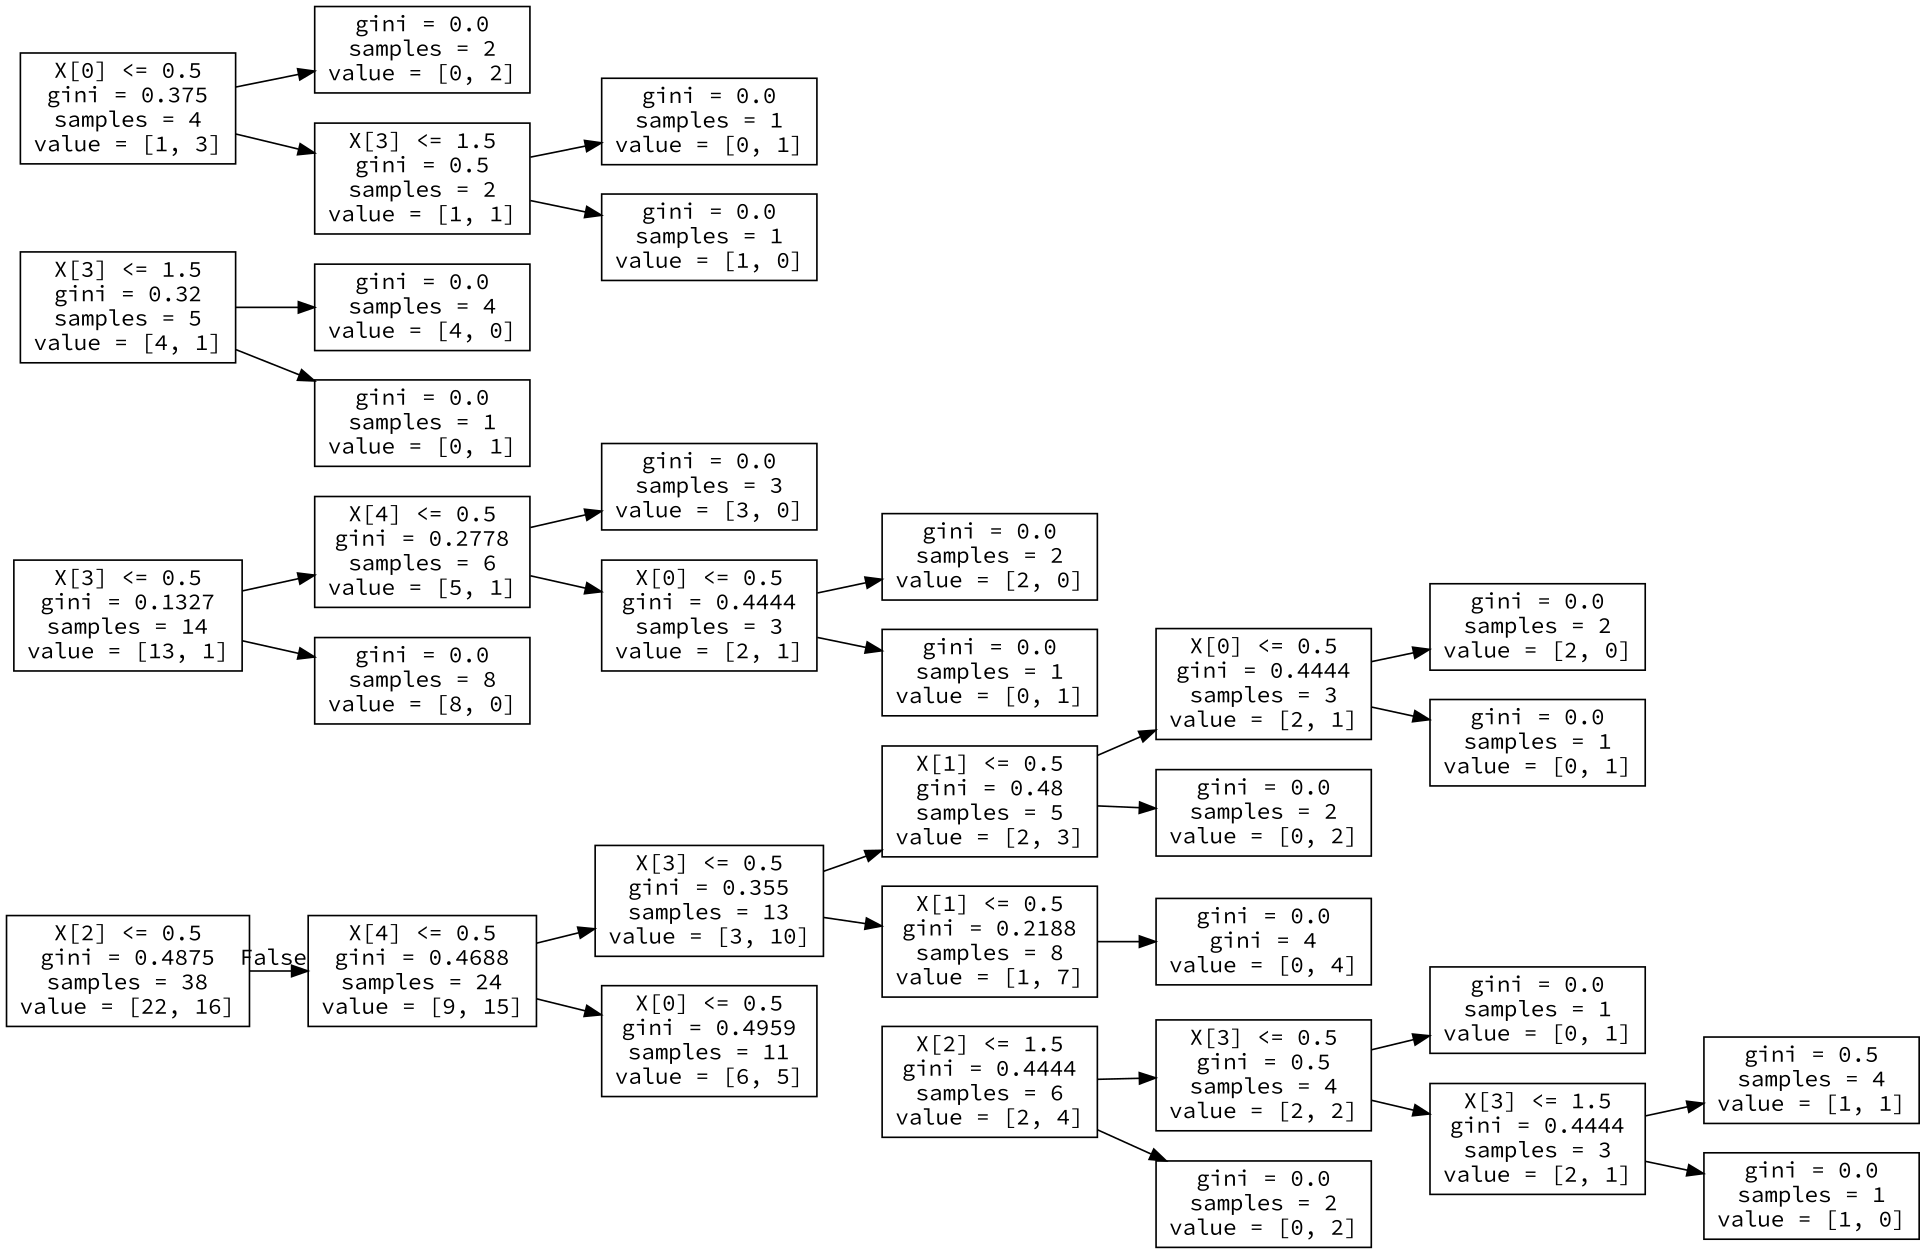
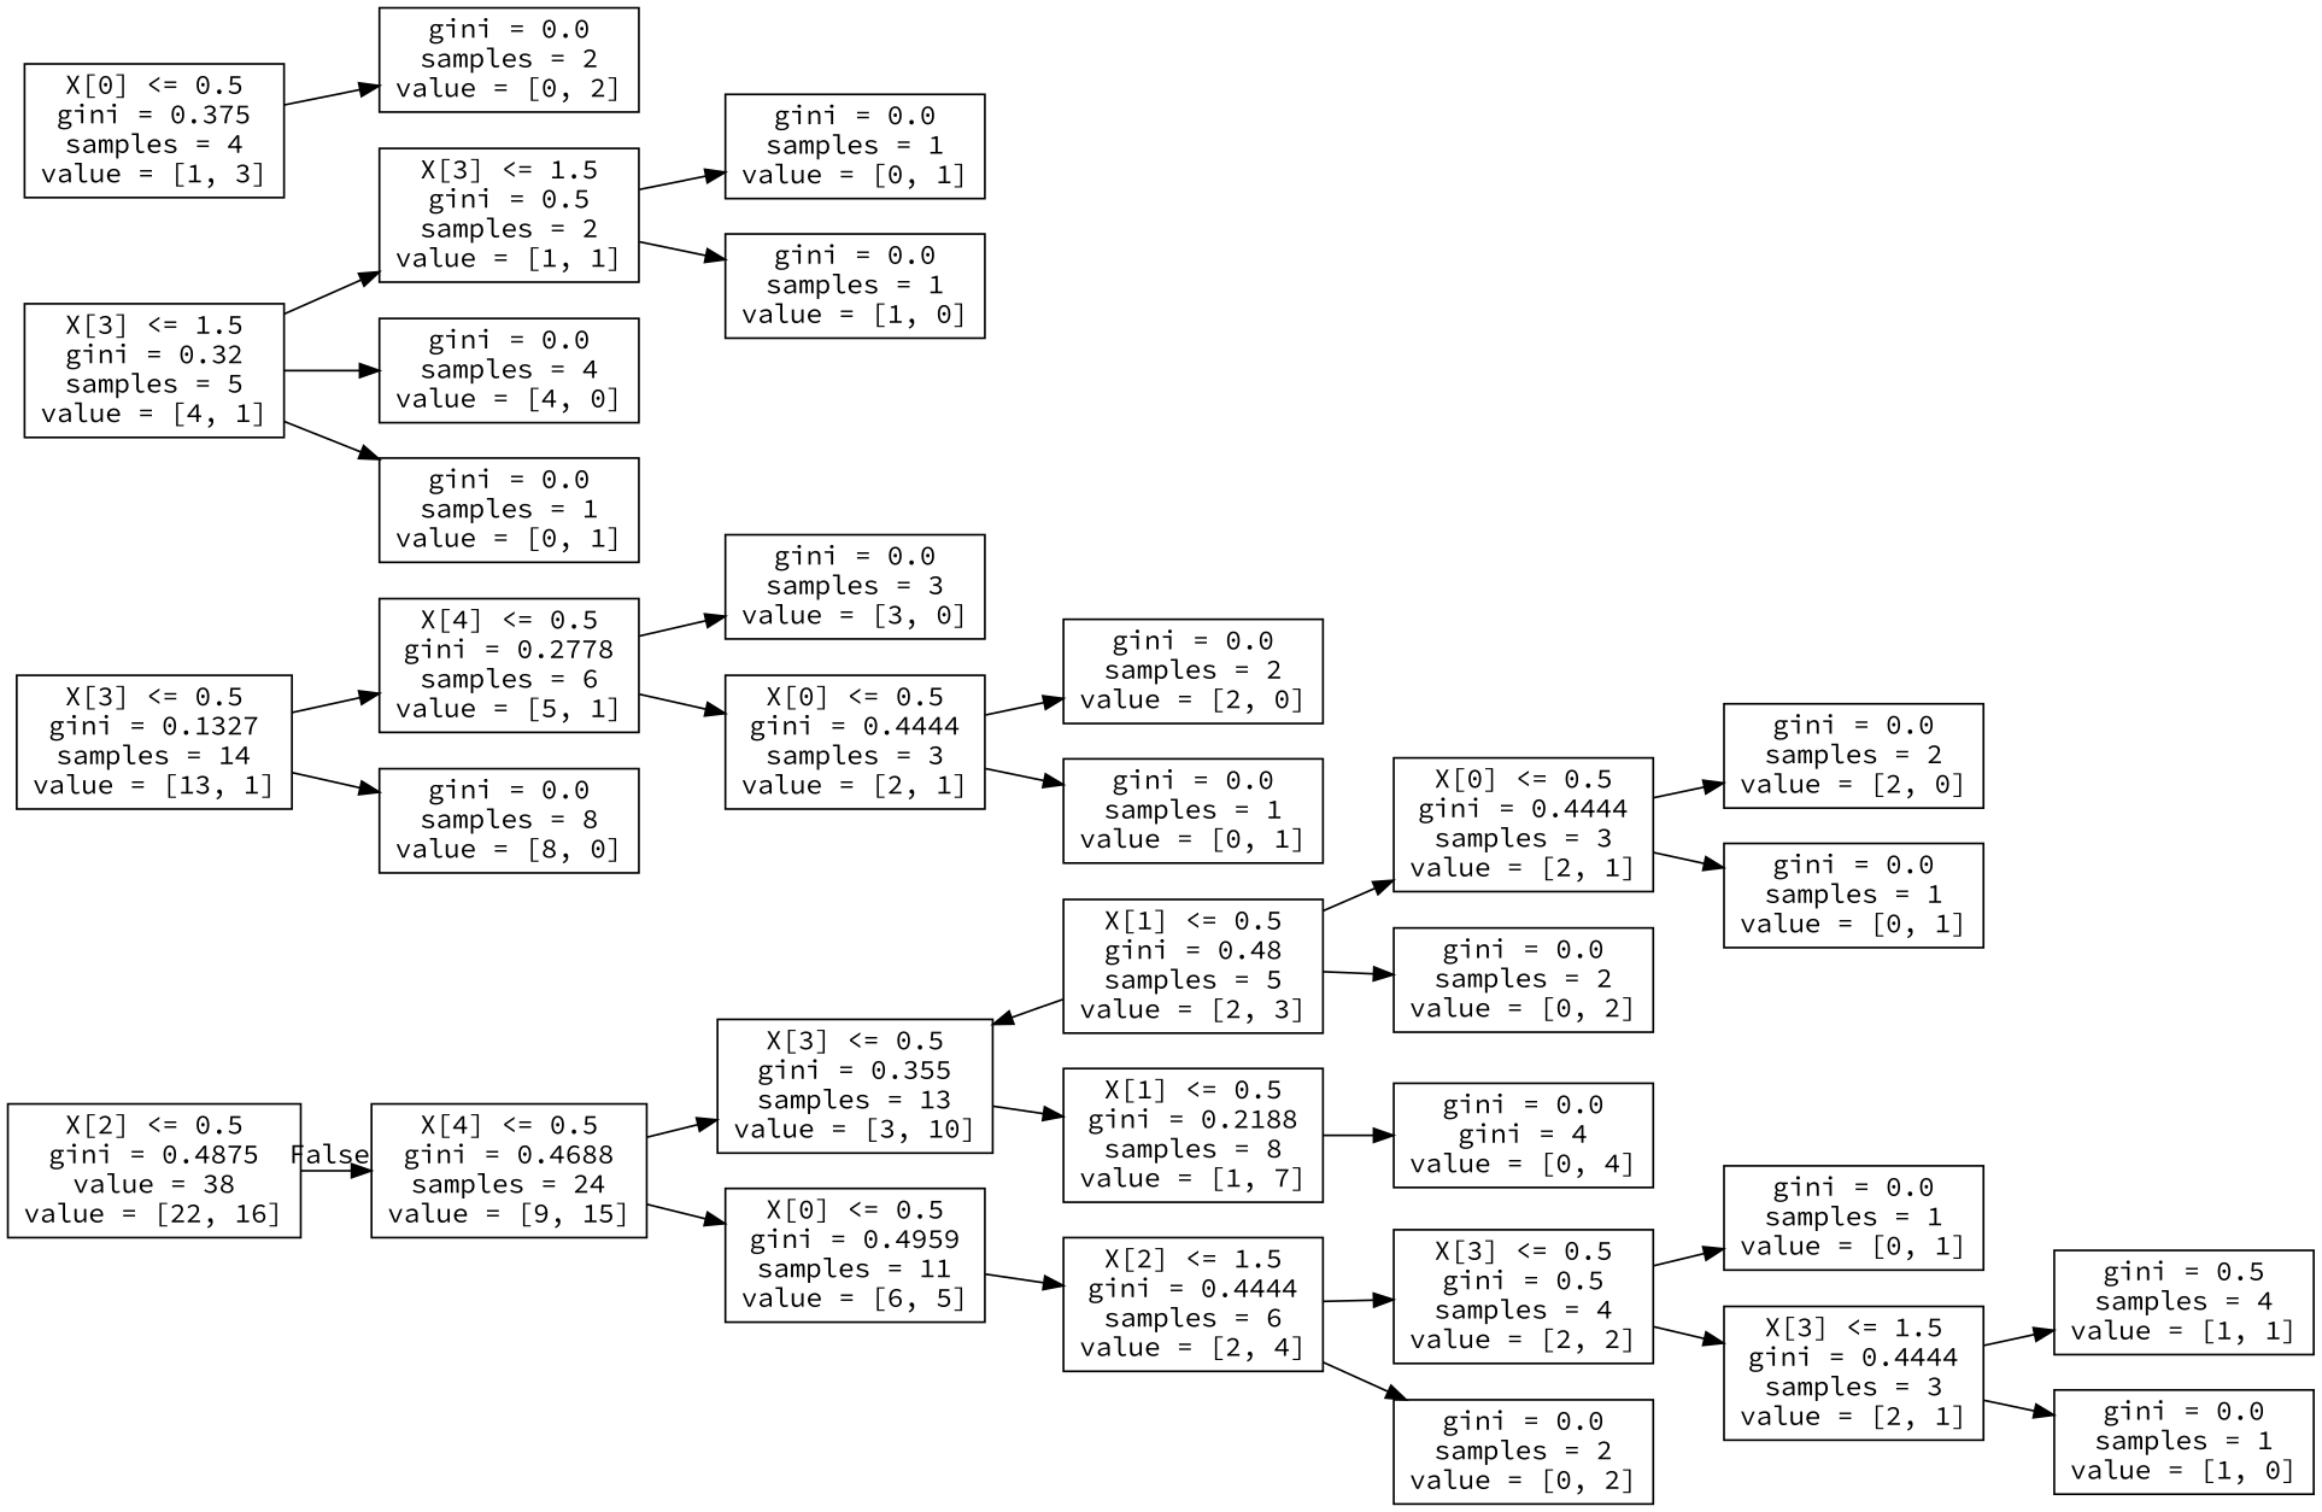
  digraph {
    fontname="Source Code Pro"
    rankdir=LR
    node [fontname="Source Code Pro" shape=box]
    edge [fontname="Source Code Pro"]
-   n1 [label="X[2] <= 0.5\ngini = 0.4875\nsamples = 38\nvalue = [22, 16]"]
+   n1 [label="X[2] <= 0.5\ngini = 0.4875\nvalue = 38\nvalue = [22, 16]"]
    n2 [label="X[4] <= 0.5\ngini = 0.4688\nsamples = 24\nvalue = [9, 15]"]
    n3 [label="X[3] <= 0.5\ngini = 0.1327\nsamples = 14\nvalue = [13, 1]"]
    n4 [label="X[4] <= 0.5\ngini = 0.2778\nsamples = 6\nvalue = [5, 1]"]
    n5 [label="gini = 0.0\nsamples = 8\nvalue = [8, 0]"]
    n6 [label="X[3] <= 0.5\ngini = 0.355\nsamples = 13\nvalue = [3, 10]"]
    n7 [label="X[0] <= 0.5\ngini = 0.4959\nsamples = 11\nvalue = [6, 5]"]
    n8 [label="gini = 0.0\nsamples = 3\nvalue = [3, 0]"]
    n9 [label="X[0] <= 0.5\ngini = 0.4444\nsamples = 3\nvalue = [2, 1]"]
    n10 [label="gini = 0.0\nsamples = 2\nvalue = [2, 0]"]
    n11 [label="gini = 0.0\nsamples = 1\nvalue = [0, 1]"]
    n12 [label="X[1] <= 0.5\ngini = 0.48\nsamples = 5\nvalue = [2, 3]"]
    n13 [label="X[1] <= 0.5\ngini = 0.2188\nsamples = 8\nvalue = [1, 7]"]
    n14 [label="X[2] <= 1.5\ngini = 0.4444\nsamples = 6\nvalue = [2, 4]"]
    n15 [label="X[0] <= 0.5\ngini = 0.4444\nsamples = 3\nvalue = [2, 1]"]
    n16 [label="gini = 0.0\nsamples = 2\nvalue = [0, 2]"]
    n17 [label="gini = 0.0\ngini = 4\nvalue = [0, 4]"]
    n18 [label="gini = 0.0\nsamples = 2\nvalue = [2, 0]"]
    n19 [label="gini = 0.0\nsamples = 1\nvalue = [0, 1]"]
    n20 [label="X[0] <= 0.5\ngini = 0.375\nsamples = 4\nvalue = [1, 3]"]
    n21 [label="gini = 0.0\nsamples = 2\nvalue = [0, 2]"]
    n22 [label="X[3] <= 1.5\ngini = 0.5\nsamples = 2\nvalue = [1, 1]"]
    n23 [label="gini = 0.0\nsamples = 1\nvalue = [0, 1]"]
    n24 [label="gini = 0.0\nsamples = 1\nvalue = [1, 0]"]
    n25 [label="X[3] <= 1.5\ngini = 0.32\nsamples = 5\nvalue = [4, 1]"]
    n26 [label="gini = 0.0\nsamples = 4\nvalue = [4, 0]"]
    n27 [label="gini = 0.0\nsamples = 1\nvalue = [0, 1]"]
    n28 [label="X[3] <= 0.5\ngini = 0.5\nsamples = 4\nvalue = [2, 2]"]
    n29 [label="gini = 0.0\nsamples = 2\nvalue = [0, 2]"]
    n30 [label="gini = 0.0\nsamples = 1\nvalue = [0, 1]"]
    n31 [label="X[3] <= 1.5\ngini = 0.4444\nsamples = 3\nvalue = [2, 1]"]
    n32 [label="gini = 0.5\nsamples = 4\nvalue = [1, 1]"]
    n33 [label="gini = 0.0\nsamples = 1\nvalue = [1, 0]"]
    n1 -> n2 [headlabel=False labelangle=-45 labeldistance=2.5]
    n2 -> n6
    n2 -> n7
    n3 -> n4
    n3 -> n5
    n4 -> n8
    n4 -> n9
-   n6 -> n12
+   n12 -> n6
    n6 -> n13
+   n7 -> n14
    n9 -> n10
    n9 -> n11
    n12 -> n15
    n12 -> n16
    n13 -> n17
    n14 -> n28
    n14 -> n29
    n15 -> n18
    n15 -> n19
    n20 -> n21
-   n20 -> n22
+   n25 -> n22
    n22 -> n23
    n22 -> n24
    n25 -> n26
    n25 -> n27
    n28 -> n30
    n28 -> n31
    n31 -> n32
    n31 -> n33
  }
